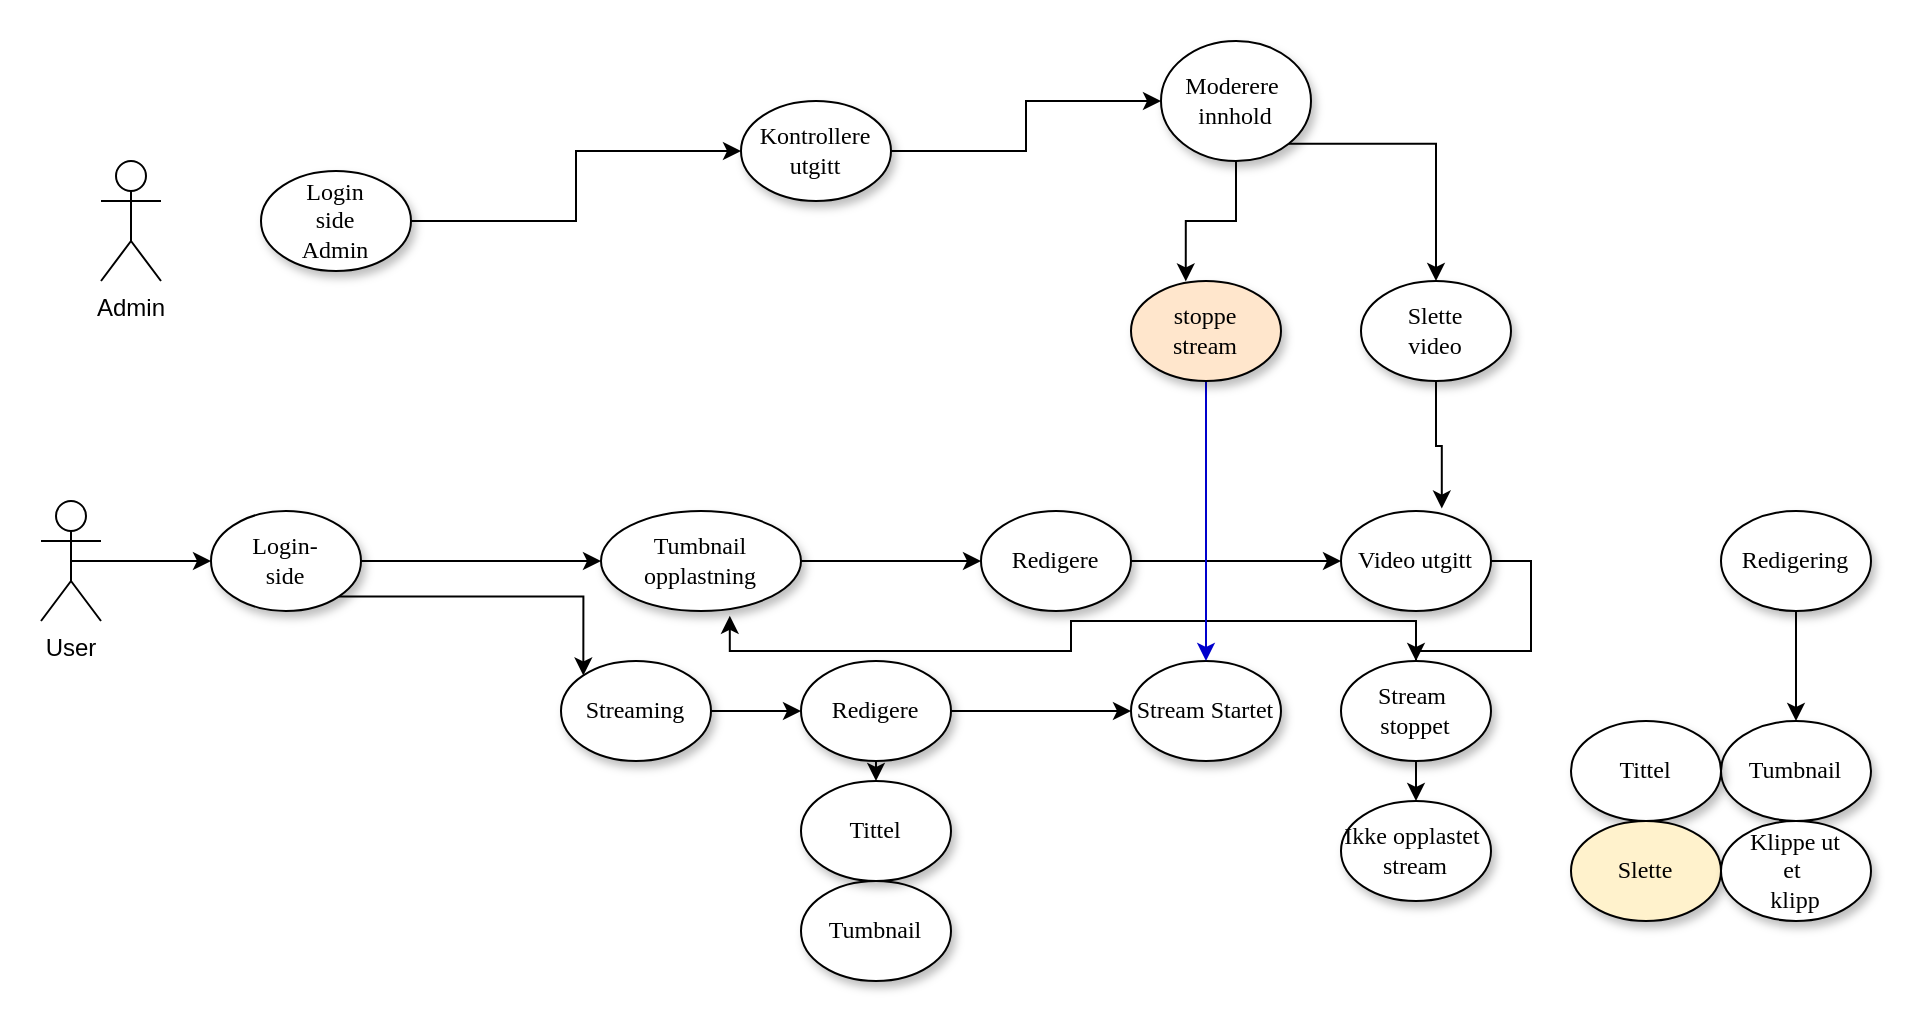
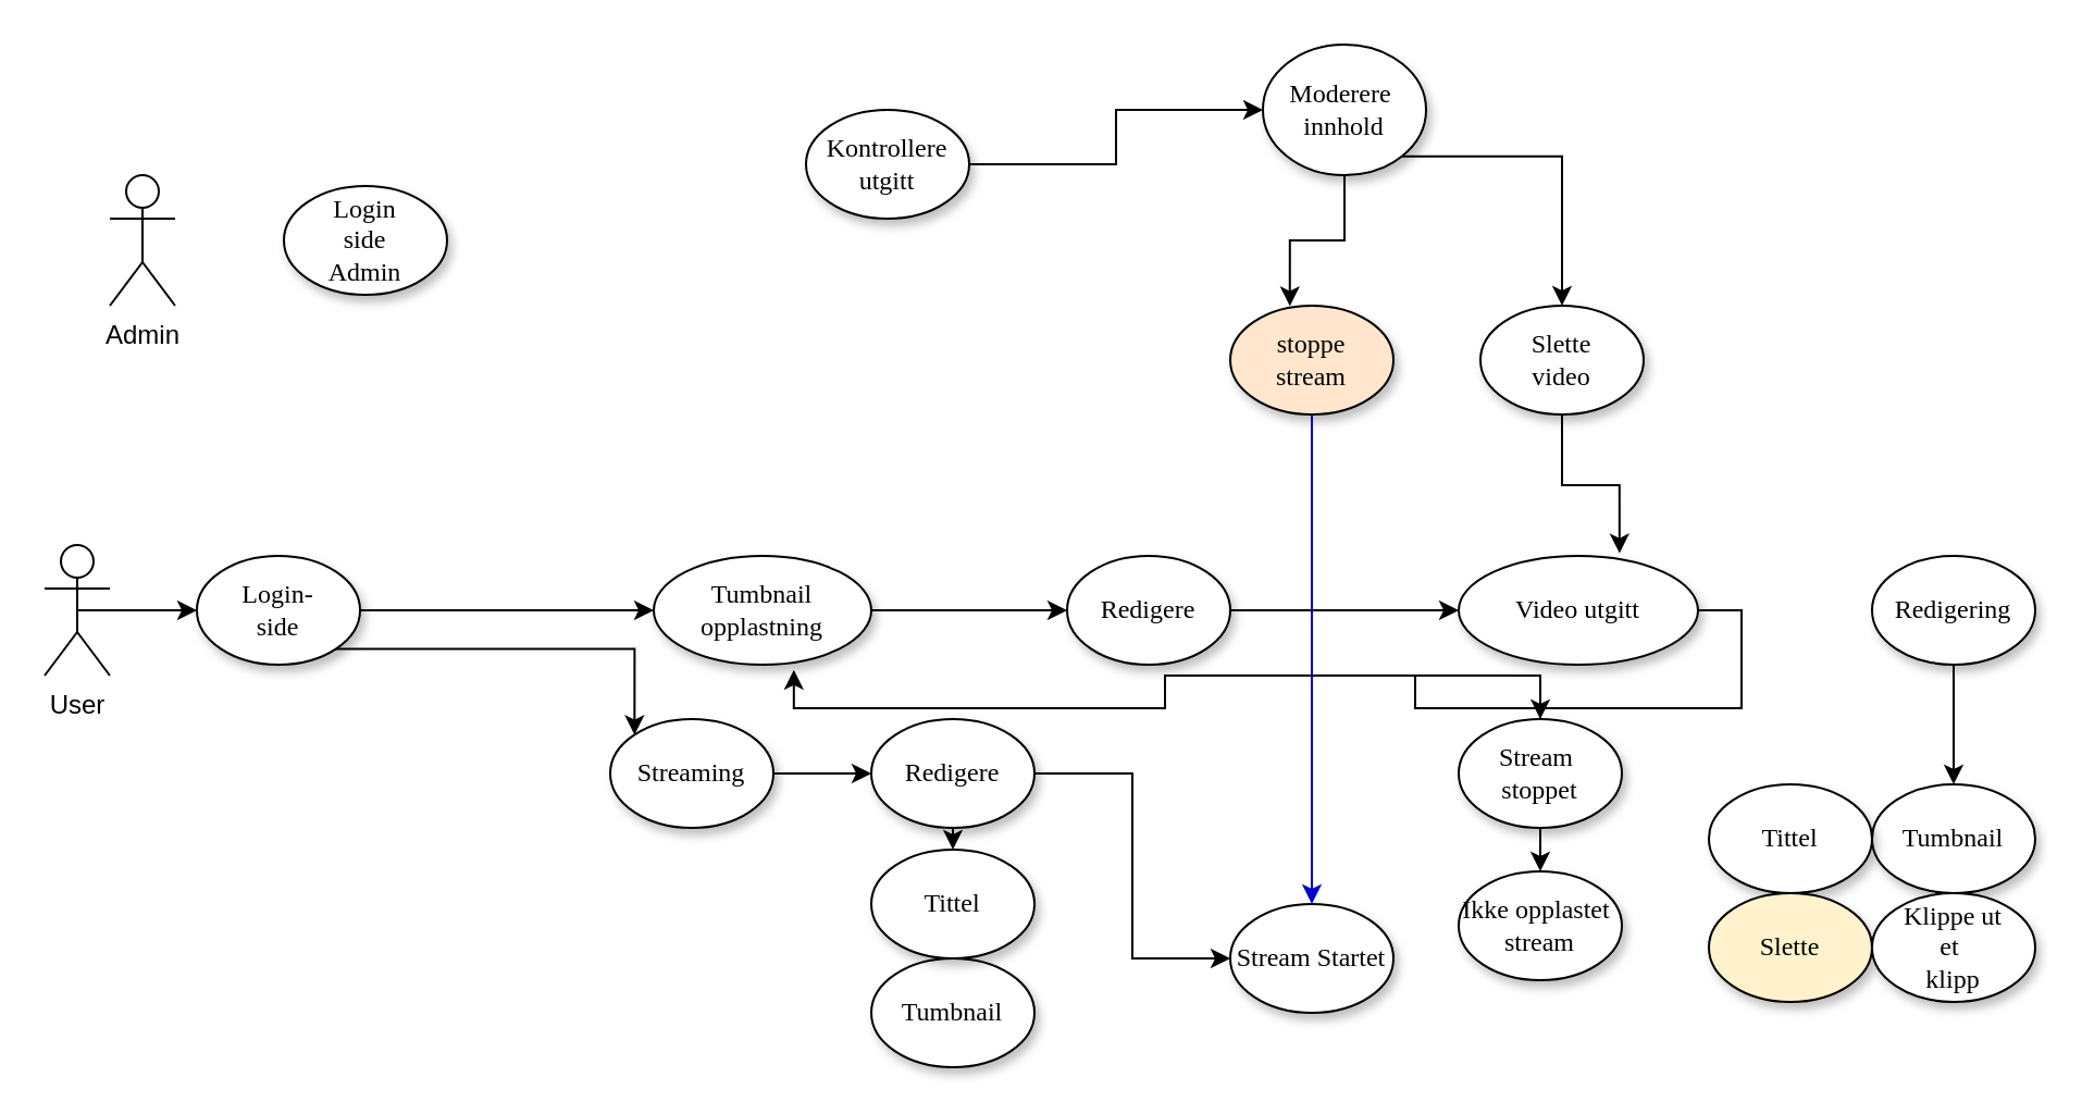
  <mxCell id="0" />
  <mxCell id="1" parent="0" />
  <mxCell id="2" style="edgeStyle=orthogonalEdgeStyle;rounded=0;orthogonalLoop=1;jettySize=auto;html=1;exitX=1;exitY=0.5;exitDx=0;exitDy=0;" parent="1" source="3" target="24" edge="1"><mxGeometry relative="1" as="geometry" /></mxCell>
- <mxCell id="3" value="&lt;span&gt;Video utgitt&lt;/span&gt;" style="ellipse;whiteSpace=wrap;html=1;rounded=0;shadow=1;comic=0;labelBackgroundColor=none;strokeWidth=1;fontFamily=Verdana;fontSize=12;align=center;" parent="1" vertex="1"><mxGeometry x="670" y="255" width="75" height="50" as="geometry" /></mxCell>
- <mxCell id="4" value="&lt;span&gt;Stream Startet&lt;/span&gt;" style="ellipse;whiteSpace=wrap;html=1;rounded=0;shadow=1;comic=0;labelBackgroundColor=none;strokeWidth=1;fontFamily=Verdana;fontSize=12;align=center;" parent="1" vertex="1"><mxGeometry x="565" y="330" width="75" height="50" as="geometry" /></mxCell>
+ <mxCell id="3" value="&lt;span&gt;Video utgitt&lt;/span&gt;" style="ellipse;whiteSpace=wrap;html=1;rounded=0;shadow=1;comic=0;labelBackgroundColor=none;strokeWidth=1;fontFamily=Verdana;fontSize=12;align=center;" parent="1" vertex="1"><mxGeometry x="670" y="255" width="110" height="50" as="geometry" /></mxCell>
+ <mxCell id="4" value="&lt;span&gt;Stream Startet&lt;/span&gt;" style="ellipse;whiteSpace=wrap;html=1;rounded=0;shadow=1;comic=0;labelBackgroundColor=none;strokeWidth=1;fontFamily=Verdana;fontSize=12;align=center;" parent="1" vertex="1"><mxGeometry x="565" y="415" width="75" height="50" as="geometry" /></mxCell>
  <mxCell id="5" style="edgeStyle=orthogonalEdgeStyle;rounded=0;orthogonalLoop=1;jettySize=auto;html=1;exitX=1;exitY=0.5;exitDx=0;exitDy=0;entryX=0;entryY=0.5;entryDx=0;entryDy=0;" parent="1" source="6" target="26" edge="1"><mxGeometry relative="1" as="geometry" /></mxCell>
  <mxCell id="6" value="&lt;span&gt;Tumbnail&lt;br&gt;opplastning&lt;br&gt;&lt;/span&gt;" style="ellipse;whiteSpace=wrap;html=1;rounded=0;shadow=1;comic=0;labelBackgroundColor=none;strokeWidth=1;fontFamily=Verdana;fontSize=12;align=center;" parent="1" vertex="1"><mxGeometry x="300" y="255" width="100" height="50" as="geometry" /></mxCell>
- <mxCell id="7" style="edgeStyle=orthogonalEdgeStyle;rounded=0;orthogonalLoop=1;jettySize=auto;html=1;exitX=1;exitY=0.5;exitDx=0;exitDy=0;entryX=0;entryY=0.5;entryDx=0;entryDy=0;" parent="1" source="8" target="39" edge="1"><mxGeometry relative="1" as="geometry" /></mxCell>
  <mxCell id="8" value="Login&lt;br&gt;side&lt;br&gt;Admin" style="ellipse;whiteSpace=wrap;html=1;rounded=0;shadow=1;comic=0;labelBackgroundColor=none;strokeWidth=1;fontFamily=Verdana;fontSize=12;align=center;" parent="1" vertex="1"><mxGeometry x="130" y="85" width="75" height="50" as="geometry" /></mxCell>
  <mxCell id="9" style="edgeStyle=orthogonalEdgeStyle;rounded=0;orthogonalLoop=1;jettySize=auto;html=1;exitX=1;exitY=0.5;exitDx=0;exitDy=0;entryX=0;entryY=0.5;entryDx=0;entryDy=0;" parent="1" source="11" target="6" edge="1"><mxGeometry relative="1" as="geometry" /></mxCell>
  <mxCell id="10" style="edgeStyle=orthogonalEdgeStyle;rounded=0;orthogonalLoop=1;jettySize=auto;html=1;exitX=1;exitY=1;exitDx=0;exitDy=0;entryX=0;entryY=0;entryDx=0;entryDy=0;" parent="1" source="11" target="13" edge="1"><mxGeometry relative="1" as="geometry" /></mxCell>
- <mxCell id="11" value="Login-&lt;br&gt;side" style="ellipse;whiteSpace=wrap;html=1;rounded=0;shadow=1;comic=0;labelBackgroundColor=none;strokeWidth=1;fontFamily=Verdana;fontSize=12;align=center;" parent="1" vertex="1"><mxGeometry x="105" y="255" width="75" height="50" as="geometry" /></mxCell>
+ <mxCell id="11" value="Login-&lt;br&gt;side" style="ellipse;whiteSpace=wrap;html=1;rounded=0;shadow=1;comic=0;labelBackgroundColor=none;strokeWidth=1;fontFamily=Verdana;fontSize=12;align=center;" parent="1" vertex="1"><mxGeometry x="90" y="255" width="75" height="50" as="geometry" /></mxCell>
  <mxCell id="12" style="edgeStyle=orthogonalEdgeStyle;rounded=0;orthogonalLoop=1;jettySize=auto;html=1;exitX=1;exitY=0.5;exitDx=0;exitDy=0;entryX=0;entryY=0.5;entryDx=0;entryDy=0;" parent="1" source="13" target="19" edge="1"><mxGeometry relative="1" as="geometry" /></mxCell>
  <mxCell id="13" value="Streaming" style="ellipse;whiteSpace=wrap;html=1;rounded=0;shadow=1;comic=0;labelBackgroundColor=none;strokeWidth=1;fontFamily=Verdana;fontSize=12;align=center;" parent="1" vertex="1"><mxGeometry x="280" y="330" width="75" height="50" as="geometry" /></mxCell>
  <mxCell id="14" style="edgeStyle=orthogonalEdgeStyle;rounded=0;orthogonalLoop=1;jettySize=auto;html=1;exitX=0.5;exitY=0.5;exitDx=0;exitDy=0;exitPerimeter=0;entryX=0;entryY=0.5;entryDx=0;entryDy=0;" parent="1" source="15" target="11" edge="1"><mxGeometry relative="1" as="geometry" /></mxCell>
  <mxCell id="15" value="User" style="shape=umlActor;verticalLabelPosition=bottom;labelBackgroundColor=#ffffff;verticalAlign=top;html=1;outlineConnect=0;" parent="1" vertex="1"><mxGeometry x="20" y="250" width="30" height="60" as="geometry" /></mxCell>
  <mxCell id="16" value="Admin" style="shape=umlActor;verticalLabelPosition=bottom;labelBackgroundColor=#ffffff;verticalAlign=top;html=1;outlineConnect=0;" parent="1" vertex="1"><mxGeometry x="50" y="80" width="30" height="60" as="geometry" /></mxCell>
  <mxCell id="17" style="edgeStyle=orthogonalEdgeStyle;rounded=0;orthogonalLoop=1;jettySize=auto;html=1;exitX=1;exitY=0.5;exitDx=0;exitDy=0;entryX=0;entryY=0.5;entryDx=0;entryDy=0;" parent="1" source="19" target="4" edge="1"><mxGeometry relative="1" as="geometry" /></mxCell>
  <mxCell id="18" style="edgeStyle=orthogonalEdgeStyle;rounded=0;orthogonalLoop=1;jettySize=auto;html=1;exitX=0;exitY=1;exitDx=0;exitDy=0;entryX=0.5;entryY=0;entryDx=0;entryDy=0;" parent="1" source="19" target="21" edge="1"><mxGeometry relative="1" as="geometry" /></mxCell>
  <mxCell id="19" value="Redigere" style="ellipse;whiteSpace=wrap;html=1;rounded=0;shadow=1;comic=0;labelBackgroundColor=none;strokeWidth=1;fontFamily=Verdana;fontSize=12;align=center;" parent="1" vertex="1"><mxGeometry x="400" y="330" width="75" height="50" as="geometry" /></mxCell>
  <mxCell id="20" value="Tumbnail" style="ellipse;whiteSpace=wrap;html=1;rounded=0;shadow=1;comic=0;labelBackgroundColor=none;strokeWidth=1;fontFamily=Verdana;fontSize=12;align=center;" parent="1" vertex="1"><mxGeometry x="400" y="440" width="75" height="50" as="geometry" /></mxCell>
  <mxCell id="21" value="Tittel" style="ellipse;whiteSpace=wrap;html=1;rounded=0;shadow=1;comic=0;labelBackgroundColor=none;strokeWidth=1;fontFamily=Verdana;fontSize=12;align=center;" parent="1" vertex="1"><mxGeometry x="400" y="390" width="75" height="50" as="geometry" /></mxCell>
  <mxCell id="22" style="edgeStyle=orthogonalEdgeStyle;rounded=0;orthogonalLoop=1;jettySize=auto;html=1;exitX=0.5;exitY=1;exitDx=0;exitDy=0;entryX=0.5;entryY=0;entryDx=0;entryDy=0;" parent="1" source="24" target="33" edge="1"><mxGeometry relative="1" as="geometry" /></mxCell>
  <mxCell id="23" style="edgeStyle=orthogonalEdgeStyle;rounded=0;orthogonalLoop=1;jettySize=auto;html=1;exitX=0.5;exitY=0;exitDx=0;exitDy=0;entryX=0.644;entryY=1.048;entryDx=0;entryDy=0;entryPerimeter=0;" parent="1" source="24" target="6" edge="1"><mxGeometry relative="1" as="geometry" /></mxCell>
  <mxCell id="24" value="&lt;span&gt;Stream&amp;nbsp;&lt;br&gt;stoppet&lt;br&gt;&lt;/span&gt;" style="ellipse;whiteSpace=wrap;html=1;rounded=0;shadow=1;comic=0;labelBackgroundColor=none;strokeWidth=1;fontFamily=Verdana;fontSize=12;align=center;" parent="1" vertex="1"><mxGeometry x="670" y="330" width="75" height="50" as="geometry" /></mxCell>
  <mxCell id="25" style="edgeStyle=orthogonalEdgeStyle;rounded=0;orthogonalLoop=1;jettySize=auto;html=1;exitX=1;exitY=0.5;exitDx=0;exitDy=0;entryX=0;entryY=0.5;entryDx=0;entryDy=0;" parent="1" source="26" target="3" edge="1"><mxGeometry relative="1" as="geometry" /></mxCell>
  <mxCell id="26" value="Redigere" style="ellipse;whiteSpace=wrap;html=1;rounded=0;shadow=1;comic=0;labelBackgroundColor=none;strokeWidth=1;fontFamily=Verdana;fontSize=12;align=center;" parent="1" vertex="1"><mxGeometry x="490" y="255" width="75" height="50" as="geometry" /></mxCell>
  <mxCell id="27" value="" style="edgeStyle=orthogonalEdgeStyle;rounded=0;orthogonalLoop=1;jettySize=auto;html=1;" parent="1" source="28" target="29" edge="1"><mxGeometry relative="1" as="geometry" /></mxCell>
  <mxCell id="28" value="Redigering" style="ellipse;whiteSpace=wrap;html=1;rounded=0;shadow=1;comic=0;labelBackgroundColor=none;strokeWidth=1;fontFamily=Verdana;fontSize=12;align=center;" parent="1" vertex="1"><mxGeometry x="860" y="255" width="75" height="50" as="geometry" /></mxCell>
  <mxCell id="29" value="Tumbnail" style="ellipse;whiteSpace=wrap;html=1;rounded=0;shadow=1;comic=0;labelBackgroundColor=none;strokeWidth=1;fontFamily=Verdana;fontSize=12;align=center;" parent="1" vertex="1"><mxGeometry x="860" y="360" width="75" height="50" as="geometry" /></mxCell>
  <mxCell id="30" value="Tittel" style="ellipse;whiteSpace=wrap;html=1;rounded=0;shadow=1;comic=0;labelBackgroundColor=none;strokeWidth=1;fontFamily=Verdana;fontSize=12;align=center;" parent="1" vertex="1"><mxGeometry x="785" y="360" width="75" height="50" as="geometry" /></mxCell>
  <mxCell id="31" value="Slette" style="ellipse;whiteSpace=wrap;html=1;rounded=0;shadow=1;comic=0;labelBackgroundColor=none;strokeWidth=1;fontFamily=Verdana;fontSize=12;align=center;fillColor=#fff2cc;" parent="1" vertex="1"><mxGeometry x="785" y="410" width="75" height="50" as="geometry" /></mxCell>
  <mxCell id="32" value="Klippe ut&lt;br&gt;et&amp;nbsp;&lt;br&gt;klipp" style="ellipse;whiteSpace=wrap;html=1;rounded=0;shadow=1;comic=0;labelBackgroundColor=none;strokeWidth=1;fontFamily=Verdana;fontSize=12;align=center;" parent="1" vertex="1"><mxGeometry x="860" y="410" width="75" height="50" as="geometry" /></mxCell>
  <mxCell id="33" value="&lt;span&gt;Ikke opplastet&amp;nbsp;&lt;br&gt;stream&lt;br&gt;&lt;/span&gt;" style="ellipse;whiteSpace=wrap;html=1;rounded=0;shadow=1;comic=0;labelBackgroundColor=none;strokeWidth=1;fontFamily=Verdana;fontSize=12;align=center;" parent="1" vertex="1"><mxGeometry x="670" y="400" width="75" height="50" as="geometry" /></mxCell>
  <mxCell id="34" style="edgeStyle=orthogonalEdgeStyle;rounded=0;orthogonalLoop=1;jettySize=auto;html=1;exitX=0.5;exitY=1;exitDx=0;exitDy=0;entryX=0.672;entryY=-0.024;entryDx=0;entryDy=0;entryPerimeter=0;" parent="1" source="35" target="3" edge="1"><mxGeometry relative="1" as="geometry" /></mxCell>
  <mxCell id="35" value="Slette&lt;br&gt;video" style="ellipse;whiteSpace=wrap;html=1;rounded=0;shadow=1;comic=0;labelBackgroundColor=none;strokeWidth=1;fontFamily=Verdana;fontSize=12;align=center;" parent="1" vertex="1"><mxGeometry x="680" y="140" width="75" height="50" as="geometry" /></mxCell>
  <mxCell id="36" style="edgeStyle=orthogonalEdgeStyle;rounded=0;orthogonalLoop=1;jettySize=auto;html=1;exitX=0.5;exitY=1;exitDx=0;exitDy=0;entryX=0.5;entryY=0;entryDx=0;entryDy=0;strokeColor=#0000CC;" parent="1" source="37" target="4" edge="1"><mxGeometry relative="1" as="geometry" /></mxCell>
  <mxCell id="37" value="stoppe&lt;br&gt;stream" style="ellipse;whiteSpace=wrap;html=1;rounded=0;shadow=1;comic=0;labelBackgroundColor=none;strokeWidth=1;fontFamily=Verdana;fontSize=12;align=center;fillColor=#ffe6cc;" parent="1" vertex="1"><mxGeometry x="565" y="140" width="75" height="50" as="geometry" /></mxCell>
  <mxCell id="38" style="edgeStyle=orthogonalEdgeStyle;rounded=0;orthogonalLoop=1;jettySize=auto;html=1;exitX=1;exitY=0.5;exitDx=0;exitDy=0;" edge="1" parent="1" source="39" target="42"><mxGeometry relative="1" as="geometry" /></mxCell>
  <mxCell id="39" value="Kontrollere&lt;br&gt;utgitt" style="ellipse;whiteSpace=wrap;html=1;rounded=0;shadow=1;comic=0;labelBackgroundColor=none;strokeWidth=1;fontFamily=Verdana;fontSize=12;align=center;" parent="1" vertex="1"><mxGeometry x="370" y="50" width="75" height="50" as="geometry" /></mxCell>
  <mxCell id="40" style="edgeStyle=orthogonalEdgeStyle;rounded=0;orthogonalLoop=1;jettySize=auto;html=1;exitX=0.5;exitY=1;exitDx=0;exitDy=0;entryX=0.365;entryY=0.004;entryDx=0;entryDy=0;entryPerimeter=0;" edge="1" parent="1" source="42" target="37"><mxGeometry relative="1" as="geometry" /></mxCell>
  <mxCell id="41" style="edgeStyle=orthogonalEdgeStyle;rounded=0;orthogonalLoop=1;jettySize=auto;html=1;exitX=1;exitY=1;exitDx=0;exitDy=0;entryX=0.5;entryY=0;entryDx=0;entryDy=0;" edge="1" parent="1" source="42" target="35"><mxGeometry relative="1" as="geometry" /></mxCell>
  <mxCell id="42" value="Moderere&amp;nbsp;&lt;br&gt;innhold" style="ellipse;whiteSpace=wrap;html=1;rounded=0;shadow=1;comic=0;labelBackgroundColor=none;strokeWidth=1;fontFamily=Verdana;fontSize=12;align=center;" vertex="1" parent="1"><mxGeometry x="580" y="20" width="75" height="60" as="geometry" /></mxCell>
